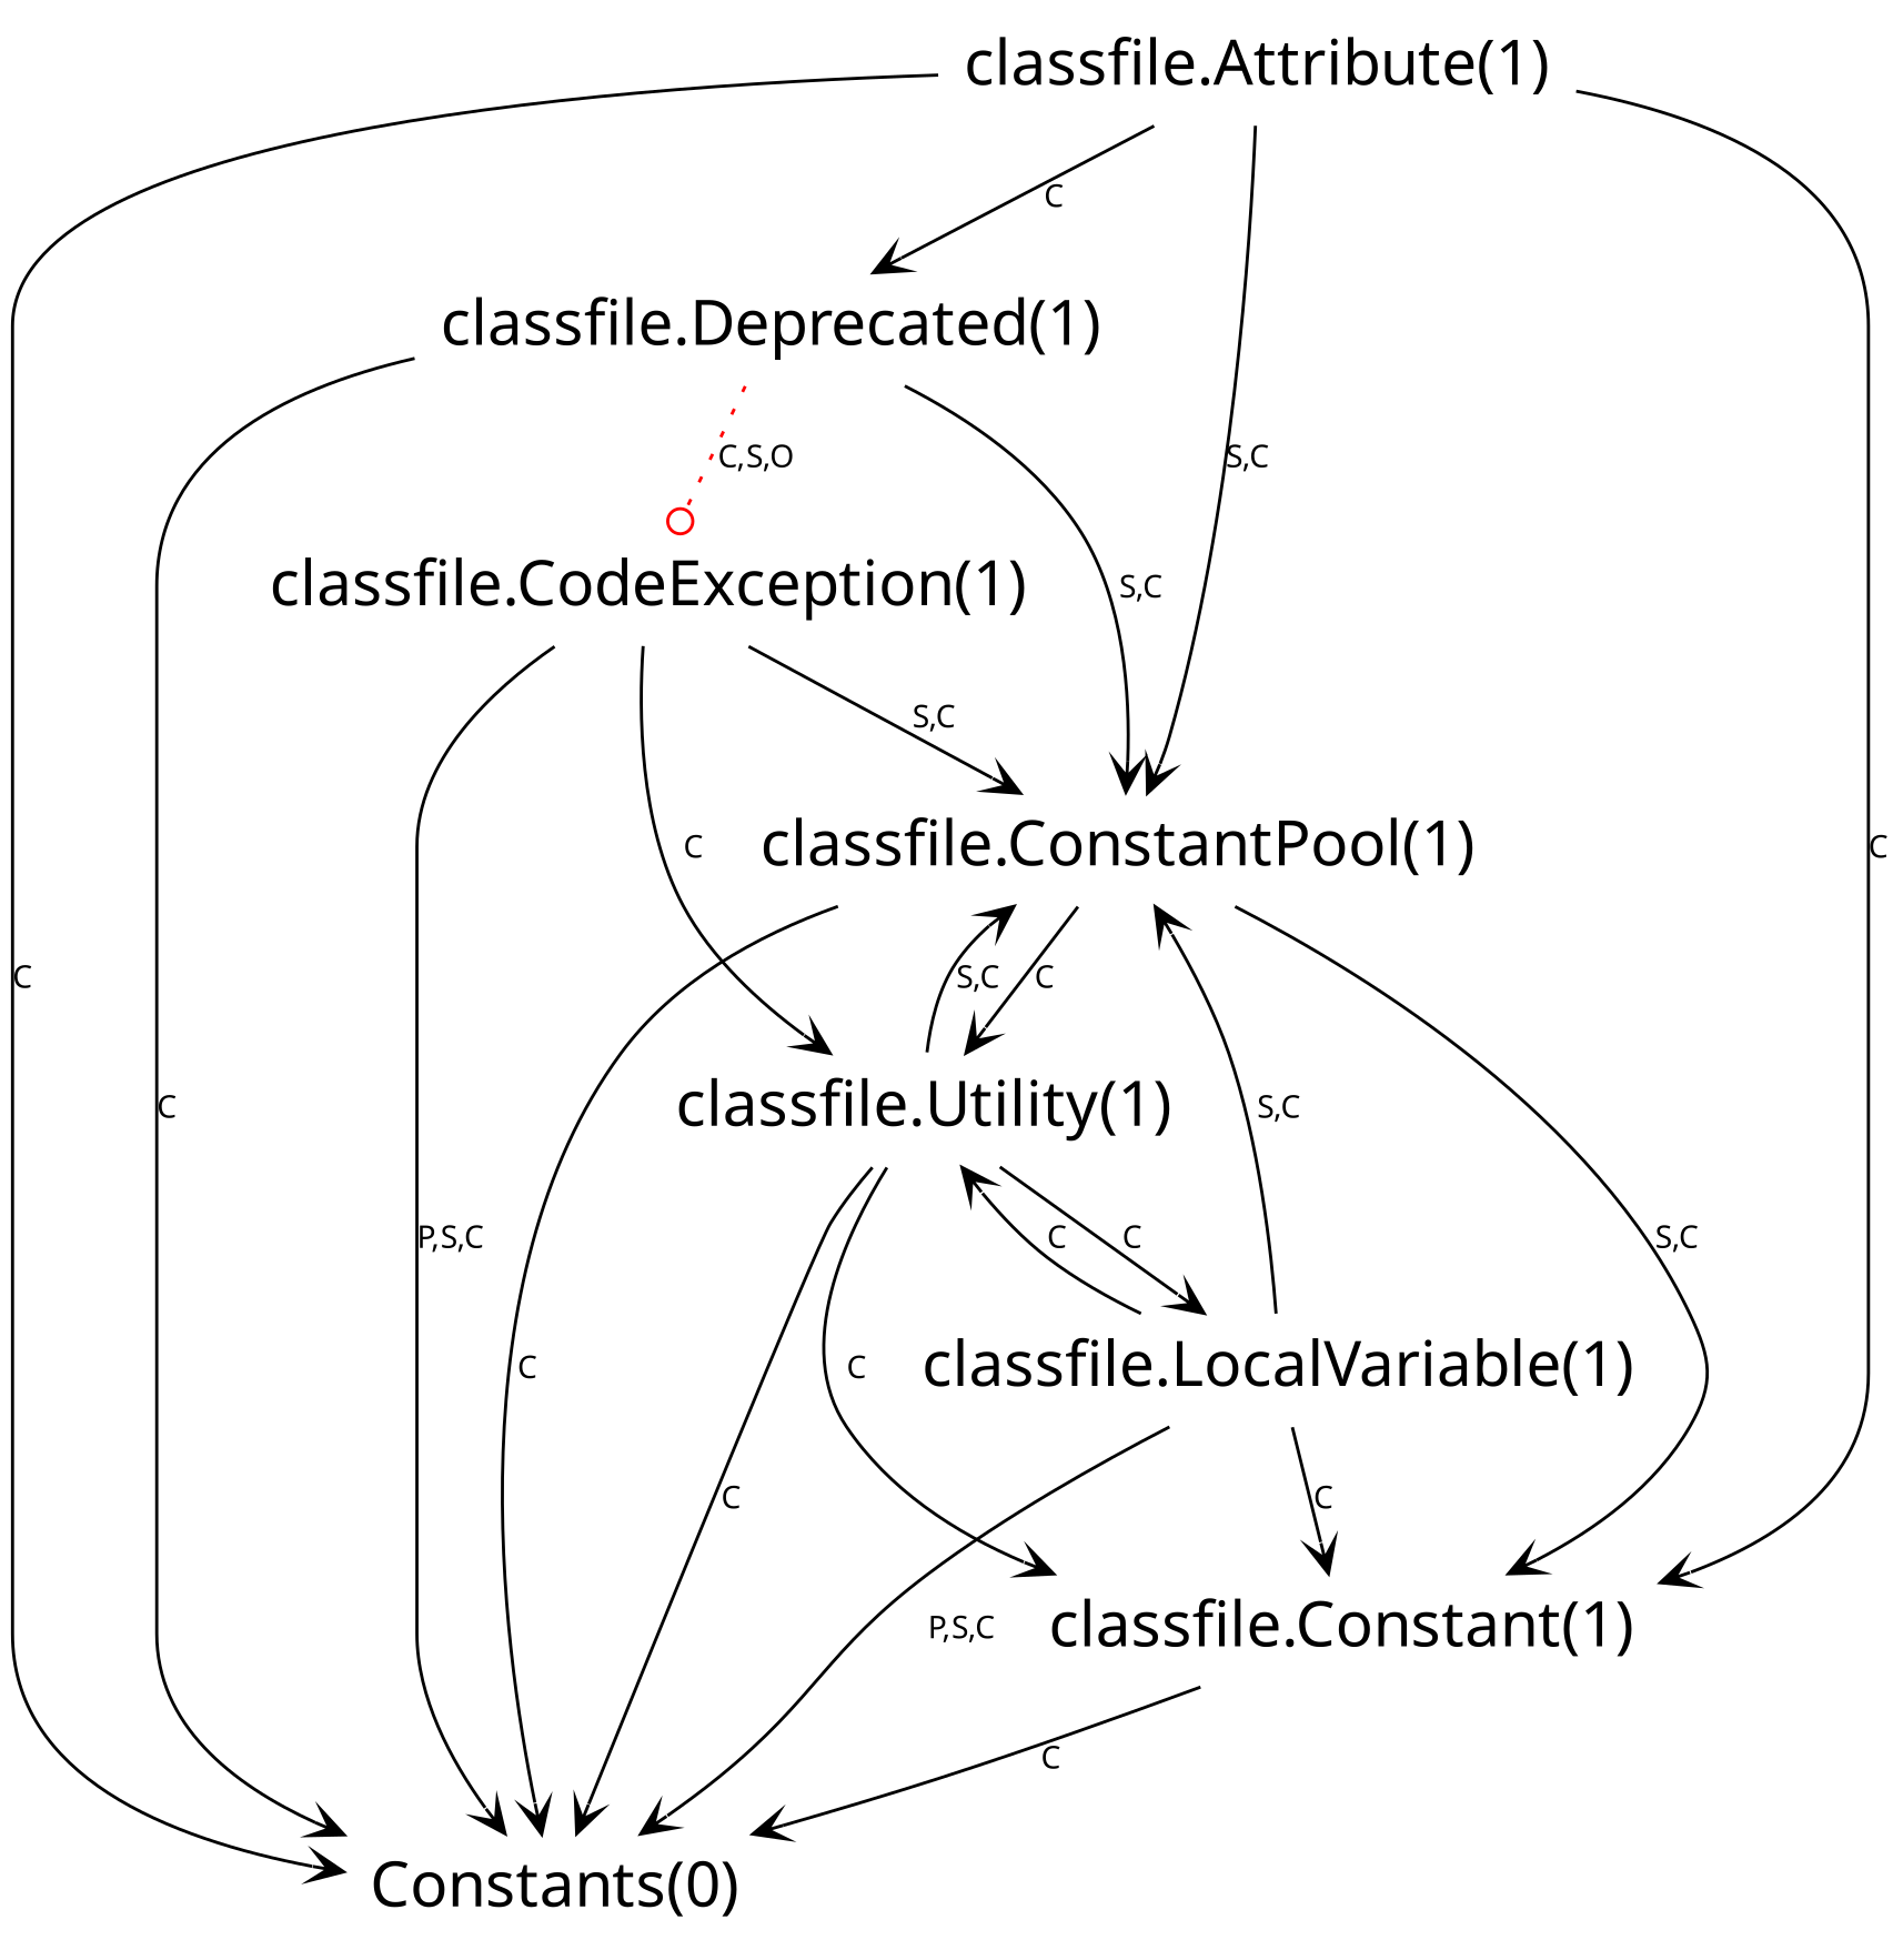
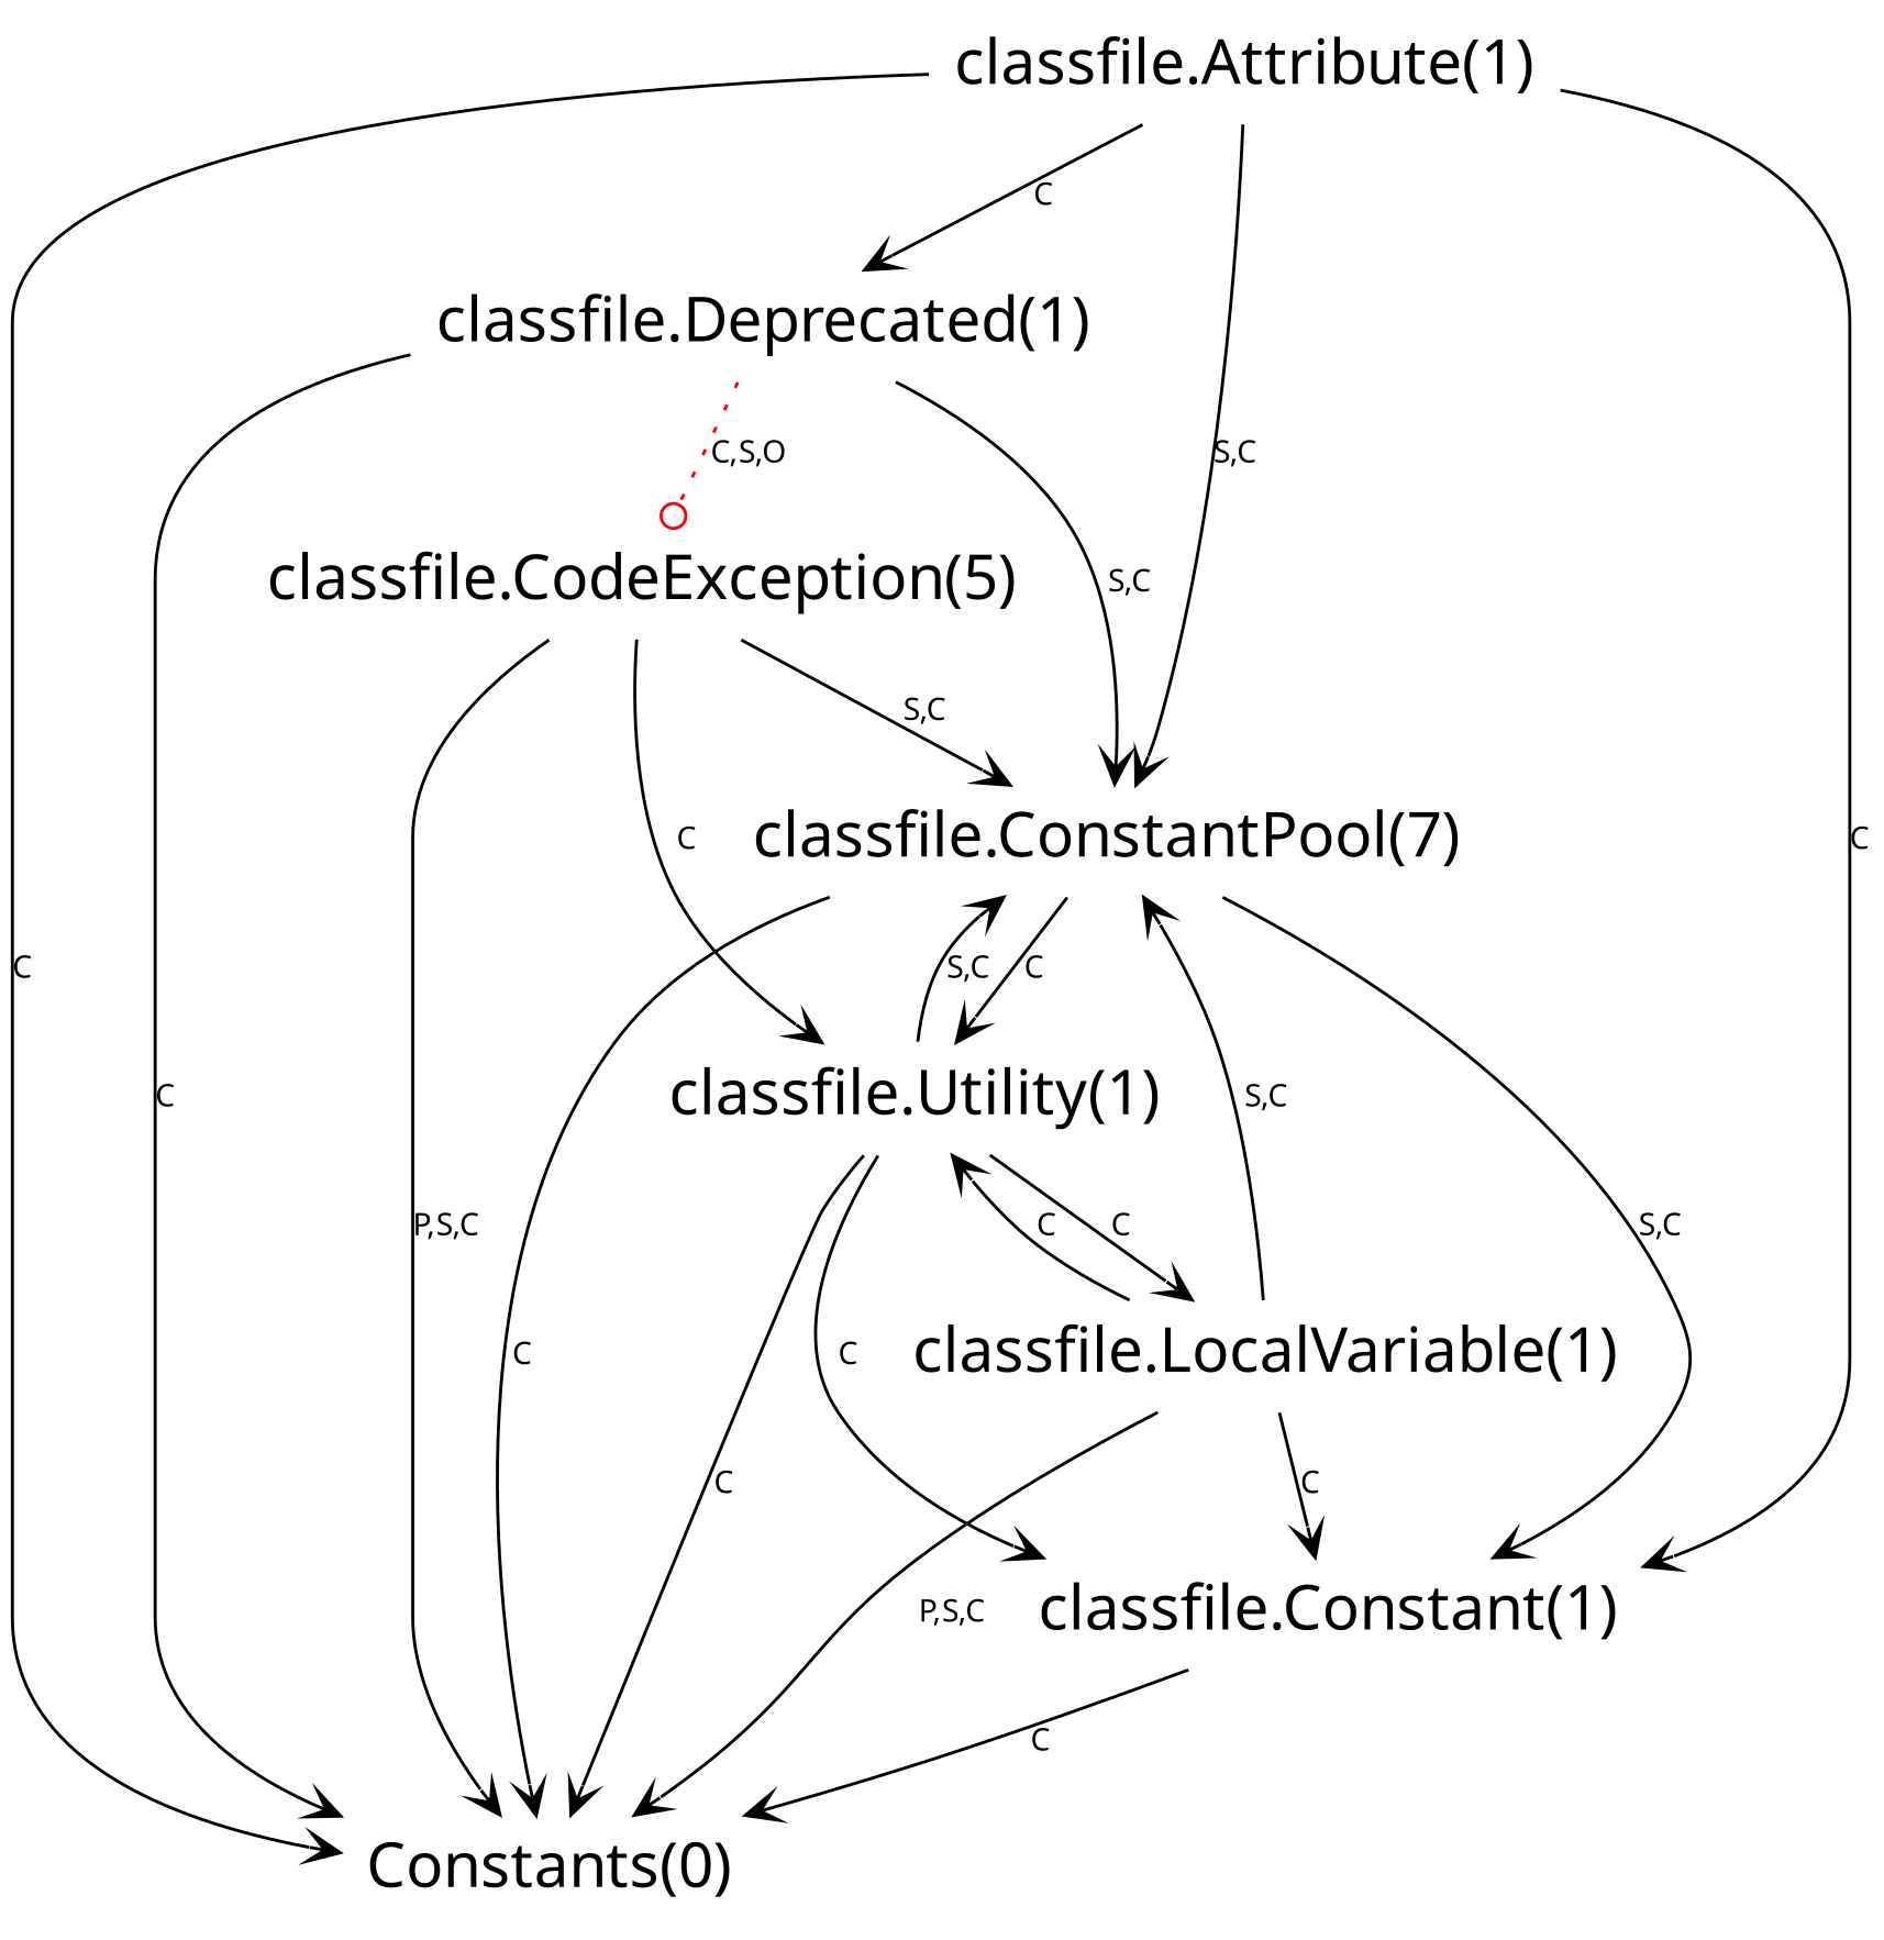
  digraph {
    node [fontname=Skia fontsize=20 shape=plaintext]
    edge [arrowhead=vee color=black fontname=Skia fontsize=10]
    n1 [label="Constants(0)"]
    n2 [label="classfile.Attribute(1)"]
-   n3 [label="classfile.ConstantPool(1)"]
+   n3 [label="classfile.ConstantPool(7)"]
    n4 [label="classfile.Constant(1)"]
    n5 [label="classfile.Deprecated(1)"]
    n6 [label="classfile.Utility(1)"]
-   n7 [label="classfile.CodeException(1)"]
+   n7 [label="classfile.CodeException(5)"]
    n8 [label="classfile.LocalVariable(1)"]
    n2 -> n1 [label=C]
    n2 -> n3 [label="S,C"]
    n2 -> n4 [label=C]
    n2 -> n5 [label=C]
    n3 -> n1 [label=C]
    n3 -> n4 [label="S,C"]
    n3 -> n6 [label=C]
    n4 -> n1 [label=C]
    n5 -> n1 [label=C]
    n5 -> n3 [label="S,C"]
    n5 -> n7 [arrowhead=odot color=red label="C,S,O" style=dotted]
    n6 -> n1 [label=C]
    n6 -> n3 [label="S,C"]
    n6 -> n4 [label=C]
    n6 -> n8 [label=C]
    n7 -> n1 [label="P,S,C"]
    n7 -> n3 [label="S,C"]
    n7 -> n6 [label=C]
    n8 -> n1 [label="P,S,C"]
    n8 -> n3 [label="S,C"]
    n8 -> n4 [label=C]
    n8 -> n6 [label=C]
  }
